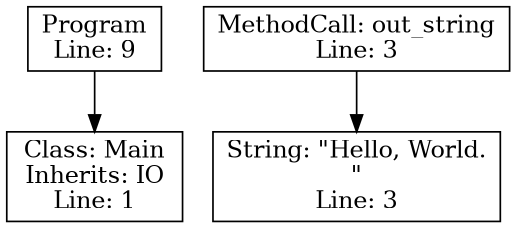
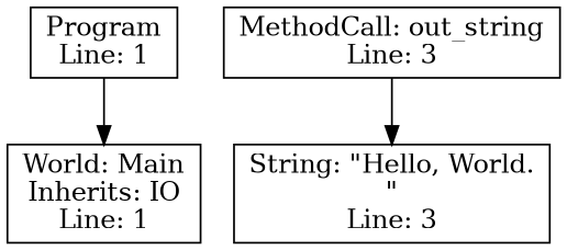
  digraph {
    node [shape=box]
-   n1 [label="Program\nLine: 9"]
-   n2 [label="Class: Main\nInherits: IO\nLine: 1"]
+   n1 [label="Program\nLine: 1"]
+   n2 [label="World: Main\nInherits: IO\nLine: 1"]
    n3 [label="MethodCall: out_string\nLine: 3"]
    n4 [label="String: \"Hello, World.\n\"\nLine: 3"]
    n1 -> n2
    n3 -> n4
  }
